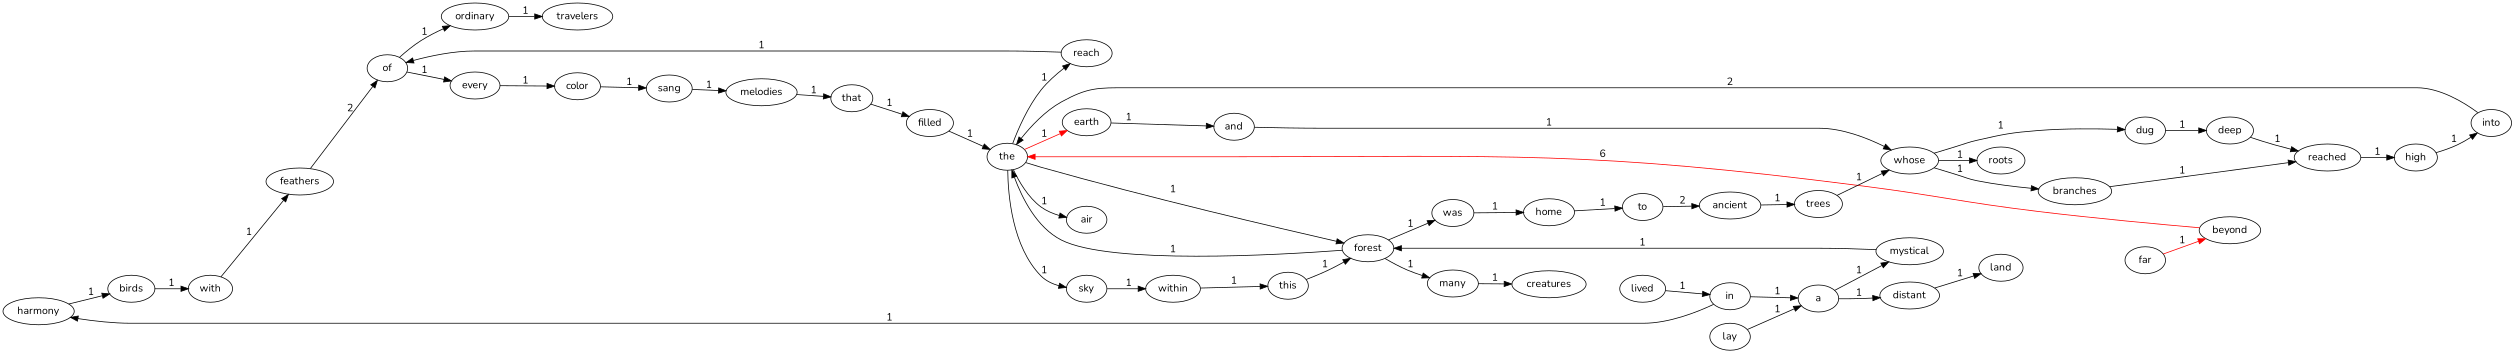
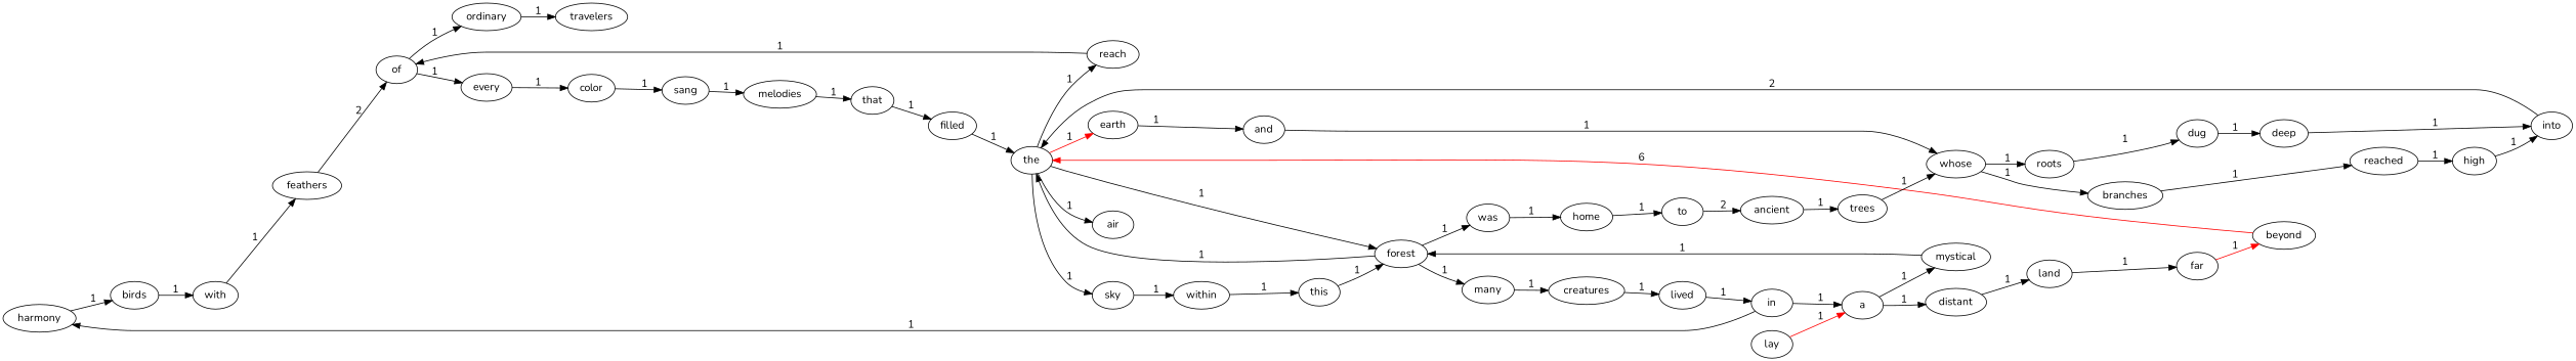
  digraph {
    fontname=Nunito
    rankdir=LR
    node [fontname=Nunito]
    edge [fontname=Nunito]
    n1 [label=harmony]
    n2 [label=birds]
    n3 [label=with]
    n4 [label=forest]
    n5 [label=was]
    n6 [label=many]
    n7 [label=the]
    n8 [label=home]
    n9 [label=creatures]
    n10 [label=reach]
    n11 [label=air]
    n12 [label=sky]
    n13 [label=earth]
    n14 [label=deep]
    n15 [label=into]
    n16 [label=melodies]
    n17 [label=that]
    n18 [label=filled]
    n19 [label=color]
    n20 [label=sang]
    n21 [label=of]
    n22 [label=every]
    n23 [label=ordinary]
    n24 [label=feathers]
    n25 [label=beyond]
    n26 [label=trees]
    n27 [label=whose]
    n28 [label=roots]
    n29 [label=branches]
    n30 [label=mystical]
    n31 [label=high]
    n32 [label=far]
    n33 [label=and]
    n34 [label=travelers]
    n35 [label=land]
    n36 [label=lived]
    n37 [label=in]
    n38 [label=a]
    n39 [label=within]
    n40 [label=this]
    n41 [label=distant]
    n42 [label=lay]
    n43 [label=to]
    n44 [label=dug]
    n45 [label=reached]
    n46 [label=ancient]
    n1 -> n2 [label=1]
    n2 -> n3 [label=1]
    n3 -> n24 [label=1]
    n4 -> n5 [label=1]
    n4 -> n6 [label=1]
    n4 -> n7 [label=1]
    n5 -> n8 [label=1]
    n6 -> n9 [label=1]
    n7 -> n4 [label=1]
    n7 -> n10 [label=1]
    n7 -> n11 [label=1]
    n7 -> n12 [label=1]
    n7 -> n13 [color=red label=1]
    n8 -> n43 [label=1]
+   n9 -> n36 [label=1]
    n10 -> n21 [label=1]
    n12 -> n39 [label=1]
    n13 -> n33 [label=1]
-   n14 -> n45 [label=1]
+   n14 -> n15 [label=1]
    n15 -> n7 [label=2]
    n16 -> n17 [label=1]
    n17 -> n18 [label=1]
    n18 -> n7 [label=1]
    n19 -> n20 [label=1]
    n20 -> n16 [label=1]
    n21 -> n22 [label=1]
    n21 -> n23 [label=1]
    n22 -> n19 [label=1]
    n23 -> n34 [label=1]
    n24 -> n21 [label=2]
    n25 -> n7 [color=red label=6]
    n26 -> n27 [label=1]
    n27 -> n28 [label=1]
    n27 -> n29 [label=1]
-   n27 -> n44 [label=1]
+   n28 -> n44 [label=1]
    n29 -> n45 [label=1]
    n30 -> n4 [label=1]
    n31 -> n15 [label=1]
    n32 -> n25 [color=red label=1]
    n33 -> n27 [label=1]
+   n35 -> n32 [label=1]
    n36 -> n37 [label=1]
    n37 -> n1 [label=1]
    n37 -> n38 [label=1]
    n38 -> n30 [label=1]
    n38 -> n41 [label=1]
    n39 -> n40 [label=1]
    n40 -> n4 [label=1]
    n41 -> n35 [label=1]
-   n42 -> n38 [label=1]
+   n42 -> n38 [label=1 color=red]
    n43 -> n46 [label=2]
    n44 -> n14 [label=1]
    n45 -> n31 [label=1]
    n46 -> n26 [label=1]
  }
